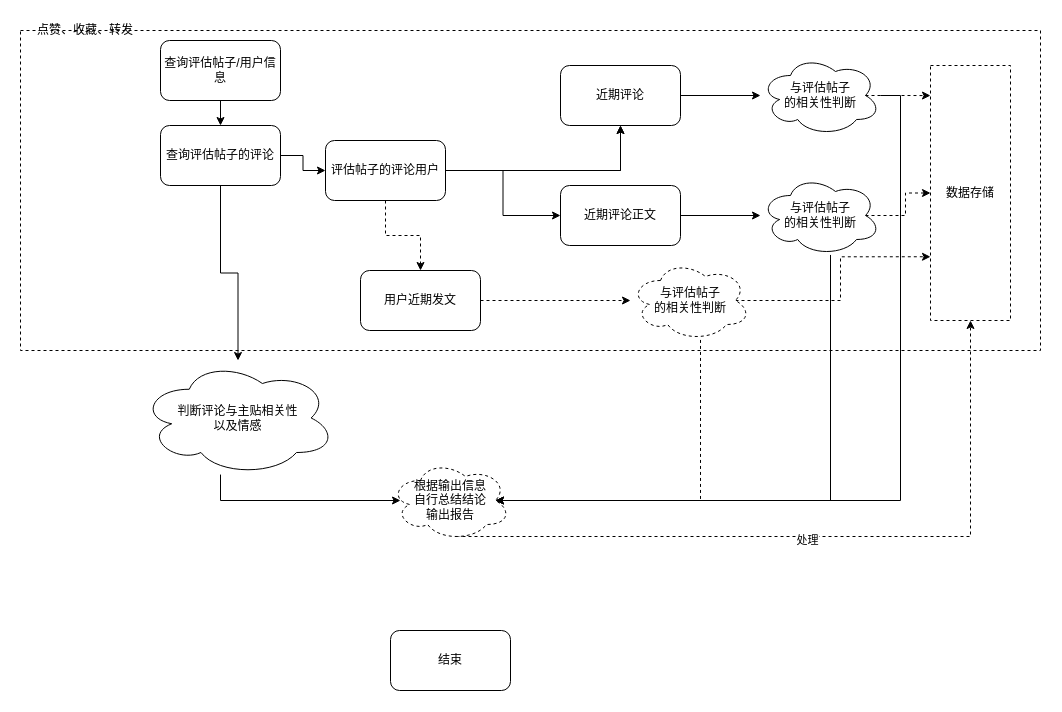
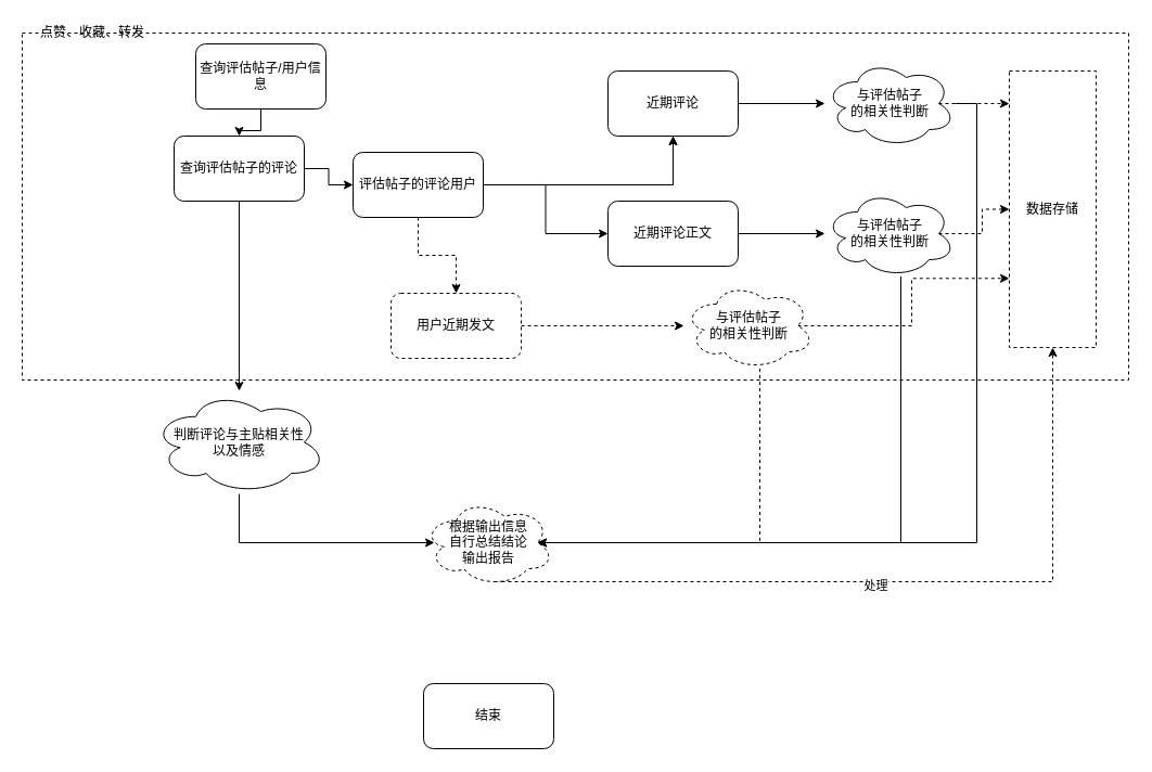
  <mxCell id="0" />
  <mxCell id="1" parent="0" />
  <mxCell id="2" value="" style="rounded=0;whiteSpace=wrap;html=1;fillStyle=hatch;fillColor=none;dashed=1;" vertex="1" parent="1"><mxGeometry x="20" y="30" width="1020" height="320" as="geometry" /></mxCell>
  <mxCell id="3" value="" style="edgeStyle=orthogonalEdgeStyle;rounded=0;orthogonalLoop=1;jettySize=auto;html=1;" parent="1" source="19" target="6" edge="1"><mxGeometry relative="1" as="geometry" /></mxCell>
  <mxCell id="4" value="" style="edgeStyle=orthogonalEdgeStyle;rounded=0;orthogonalLoop=1;jettySize=auto;html=1;" parent="1" source="6" target="8" edge="1"><mxGeometry relative="1" as="geometry" /></mxCell>
  <mxCell id="5" value="" style="edgeStyle=orthogonalEdgeStyle;rounded=0;orthogonalLoop=1;jettySize=auto;html=1;" parent="1" source="6" target="13" edge="1"><mxGeometry relative="1" as="geometry" /></mxCell>
  <mxCell id="6" value="查询评估帖子的评论" style="rounded=1;whiteSpace=wrap;html=1;" parent="1" vertex="1"><mxGeometry x="160" y="125" width="120" height="60" as="geometry" /></mxCell>
  <mxCell id="7" value="" style="edgeStyle=orthogonalEdgeStyle;rounded=0;orthogonalLoop=1;jettySize=auto;html=1;" parent="1" source="8" edge="1"><mxGeometry relative="1" as="geometry"><mxPoint x="400" y="500" as="targetPoint" /><Array as="points"><mxPoint x="220" y="500" /></Array></mxGeometry></mxCell>
- <mxCell id="8" value="判断评论与主贴相关性&lt;br&gt;以及情感" style="ellipse;shape=cloud;whiteSpace=wrap;html=1;rounded=1;" parent="1" vertex="1"><mxGeometry x="140" y="360" width="195" height="115" as="geometry" /></mxCell>
+ <mxCell id="8" value="判断评论与主贴相关性&lt;br&gt;以及情感" style="ellipse;shape=cloud;whiteSpace=wrap;html=1;rounded=1;" parent="1" vertex="1"><mxGeometry x="140" y="360" width="160" height="95" as="geometry" /></mxCell>
  <mxCell id="9" value="" style="edgeStyle=orthogonalEdgeStyle;rounded=0;orthogonalLoop=1;jettySize=auto;html=1;" parent="1" source="13" target="15" edge="1"><mxGeometry relative="1" as="geometry" /></mxCell>
  <mxCell id="10" value="" style="edgeStyle=orthogonalEdgeStyle;rounded=0;orthogonalLoop=1;jettySize=auto;html=1;" parent="1" source="13" target="15" edge="1"><mxGeometry relative="1" as="geometry" /></mxCell>
  <mxCell id="11" style="edgeStyle=orthogonalEdgeStyle;rounded=0;orthogonalLoop=1;jettySize=auto;html=1;exitX=1;exitY=0.5;exitDx=0;exitDy=0;entryX=0;entryY=0.5;entryDx=0;entryDy=0;" parent="1" source="13" target="17" edge="1"><mxGeometry relative="1" as="geometry"><mxPoint x="560" y="210" as="targetPoint" /></mxGeometry></mxCell>
  <mxCell id="12" value="" style="edgeStyle=orthogonalEdgeStyle;rounded=0;orthogonalLoop=1;jettySize=auto;html=1;dashed=1;" edge="1" parent="1" source="13" target="25"><mxGeometry relative="1" as="geometry" /></mxCell>
  <mxCell id="13" value="评估帖子的评论用户" style="rounded=1;whiteSpace=wrap;html=1;" parent="1" vertex="1"><mxGeometry x="325" y="140" width="120" height="60" as="geometry" /></mxCell>
  <mxCell id="14" value="" style="edgeStyle=orthogonalEdgeStyle;rounded=0;orthogonalLoop=1;jettySize=auto;html=1;" parent="1" source="15" target="18" edge="1"><mxGeometry relative="1" as="geometry" /></mxCell>
  <mxCell id="15" value="近期评论" style="rounded=1;whiteSpace=wrap;html=1;" parent="1" vertex="1"><mxGeometry x="560" y="65" width="120" height="60" as="geometry" /></mxCell>
  <mxCell id="16" value="" style="edgeStyle=orthogonalEdgeStyle;rounded=0;orthogonalLoop=1;jettySize=auto;html=1;" parent="1" source="17" target="21" edge="1"><mxGeometry relative="1" as="geometry" /></mxCell>
  <mxCell id="17" value="近期评论正文" style="rounded=1;whiteSpace=wrap;html=1;" parent="1" vertex="1"><mxGeometry x="560" y="185" width="120" height="60" as="geometry" /></mxCell>
  <mxCell id="18" value="与评估帖子&lt;br&gt;的相关性判断" style="ellipse;shape=cloud;whiteSpace=wrap;html=1;rounded=1;" parent="1" vertex="1"><mxGeometry x="760" y="55" width="120" height="80" as="geometry" /></mxCell>
- <mxCell id="19" value="查询评估帖子/用户信息" style="rounded=1;whiteSpace=wrap;html=1;" parent="1" vertex="1"><mxGeometry x="160" y="40" width="120" height="60" as="geometry" /></mxCell>
+ <mxCell id="19" value="查询评估帖子/用户信息" style="rounded=1;whiteSpace=wrap;html=1;" parent="1" vertex="1"><mxGeometry x="180" y="40" width="120" height="60" as="geometry" /></mxCell>
  <mxCell id="20" style="edgeStyle=orthogonalEdgeStyle;rounded=0;orthogonalLoop=1;jettySize=auto;html=1;exitX=0.875;exitY=0.5;exitDx=0;exitDy=0;exitPerimeter=0;entryX=0;entryY=0.5;entryDx=0;entryDy=0;dashed=1;" edge="1" parent="1" source="21" target="34"><mxGeometry relative="1" as="geometry" /></mxCell>
  <mxCell id="21" value="与评估帖子&lt;br style=&quot;border-color: var(--border-color);&quot;&gt;的相关性判断" style="ellipse;shape=cloud;whiteSpace=wrap;html=1;rounded=1;" parent="1" vertex="1"><mxGeometry x="760" y="175" width="120" height="80" as="geometry" /></mxCell>
  <mxCell id="22" style="edgeStyle=orthogonalEdgeStyle;rounded=0;orthogonalLoop=1;jettySize=auto;html=1;entryX=0.875;entryY=0.5;entryDx=0;entryDy=0;entryPerimeter=0;" parent="1" source="21" edge="1" target="28"><mxGeometry relative="1" as="geometry"><mxPoint x="505" y="500" as="targetPoint" /><Array as="points"><mxPoint x="830" y="500" /></Array></mxGeometry></mxCell>
  <mxCell id="23" style="edgeStyle=orthogonalEdgeStyle;rounded=0;orthogonalLoop=1;jettySize=auto;html=1;entryX=0.875;entryY=0.5;entryDx=0;entryDy=0;entryPerimeter=0;" parent="1" source="18" target="28" edge="1"><mxGeometry relative="1" as="geometry"><mxPoint x="520" y="500" as="targetPoint" /><Array as="points"><mxPoint x="900" y="95" /><mxPoint x="900" y="500" /></Array></mxGeometry></mxCell>
  <mxCell id="24" value="" style="edgeStyle=orthogonalEdgeStyle;rounded=0;orthogonalLoop=1;jettySize=auto;html=1;dashed=1;" edge="1" parent="1" source="25" target="32"><mxGeometry relative="1" as="geometry" /></mxCell>
- <mxCell id="25" value="用户近期发文" style="rounded=1;whiteSpace=wrap;html=1;dashed=0;" vertex="1" parent="1"><mxGeometry x="360" y="270" width="120" height="60" as="geometry" /></mxCell>
+ <mxCell id="25" value="用户近期发文" style="rounded=1;whiteSpace=wrap;html=1;dashed=1;" vertex="1" parent="1"><mxGeometry x="360" y="270" width="120" height="60" as="geometry" /></mxCell>
  <mxCell id="26" style="edgeStyle=orthogonalEdgeStyle;rounded=0;orthogonalLoop=1;jettySize=auto;html=1;exitX=0.55;exitY=0.95;exitDx=0;exitDy=0;exitPerimeter=0;dashed=1;" edge="1" parent="1" source="28" target="34"><mxGeometry relative="1" as="geometry" /></mxCell>
  <mxCell id="27" value="处理" style="edgeLabel;html=1;align=center;verticalAlign=middle;resizable=0;points=[];" vertex="1" connectable="0" parent="26"><mxGeometry x="-0.04" y="-3" relative="1" as="geometry"><mxPoint as="offset" /></mxGeometry></mxCell>
  <mxCell id="28" value="根据输出信息&lt;br&gt;自行总结结论&lt;br&gt;输出报告" style="ellipse;shape=cloud;whiteSpace=wrap;html=1;dashed=1;" vertex="1" parent="1"><mxGeometry x="390" y="460" width="120" height="80" as="geometry" /></mxCell>
  <mxCell id="29" value="结束" style="rounded=1;whiteSpace=wrap;html=1;" vertex="1" parent="1"><mxGeometry x="390" y="630" width="120" height="60" as="geometry" /></mxCell>
  <mxCell id="30" value="点赞、收藏、转发" style="text;html=1;strokeColor=none;fillColor=none;align=center;verticalAlign=middle;whiteSpace=wrap;rounded=0;" vertex="1" parent="1"><mxGeometry x="30" y="20" width="110" height="20" as="geometry" /></mxCell>
  <mxCell id="31" style="edgeStyle=orthogonalEdgeStyle;rounded=0;orthogonalLoop=1;jettySize=auto;html=1;exitX=0.875;exitY=0.5;exitDx=0;exitDy=0;exitPerimeter=0;entryX=0;entryY=0.75;entryDx=0;entryDy=0;dashed=1;" edge="1" parent="1" source="32" target="34"><mxGeometry relative="1" as="geometry" /></mxCell>
  <mxCell id="32" value="与评估帖子&lt;br style=&quot;border-color: var(--border-color);&quot;&gt;的相关性判断" style="ellipse;shape=cloud;whiteSpace=wrap;html=1;rounded=1;dashed=1;" vertex="1" parent="1"><mxGeometry x="630" y="260" width="120" height="80" as="geometry" /></mxCell>
  <mxCell id="33" style="edgeStyle=orthogonalEdgeStyle;rounded=0;orthogonalLoop=1;jettySize=auto;html=1;entryX=0.875;entryY=0.5;entryDx=0;entryDy=0;entryPerimeter=0;dashed=1;" edge="1" parent="1" source="32" target="28"><mxGeometry relative="1" as="geometry"><Array as="points"><mxPoint x="700" y="500" /></Array></mxGeometry></mxCell>
  <mxCell id="34" value="数据存储" style="rounded=0;whiteSpace=wrap;html=1;dashed=1;" vertex="1" parent="1"><mxGeometry x="930" y="65" width="80" height="255" as="geometry" /></mxCell>
  <mxCell id="35" style="edgeStyle=orthogonalEdgeStyle;rounded=0;orthogonalLoop=1;jettySize=auto;html=1;exitX=0.875;exitY=0.5;exitDx=0;exitDy=0;exitPerimeter=0;entryX=0;entryY=0.118;entryDx=0;entryDy=0;entryPerimeter=0;dashed=1;" edge="1" parent="1" source="18" target="34"><mxGeometry relative="1" as="geometry" /></mxCell>
